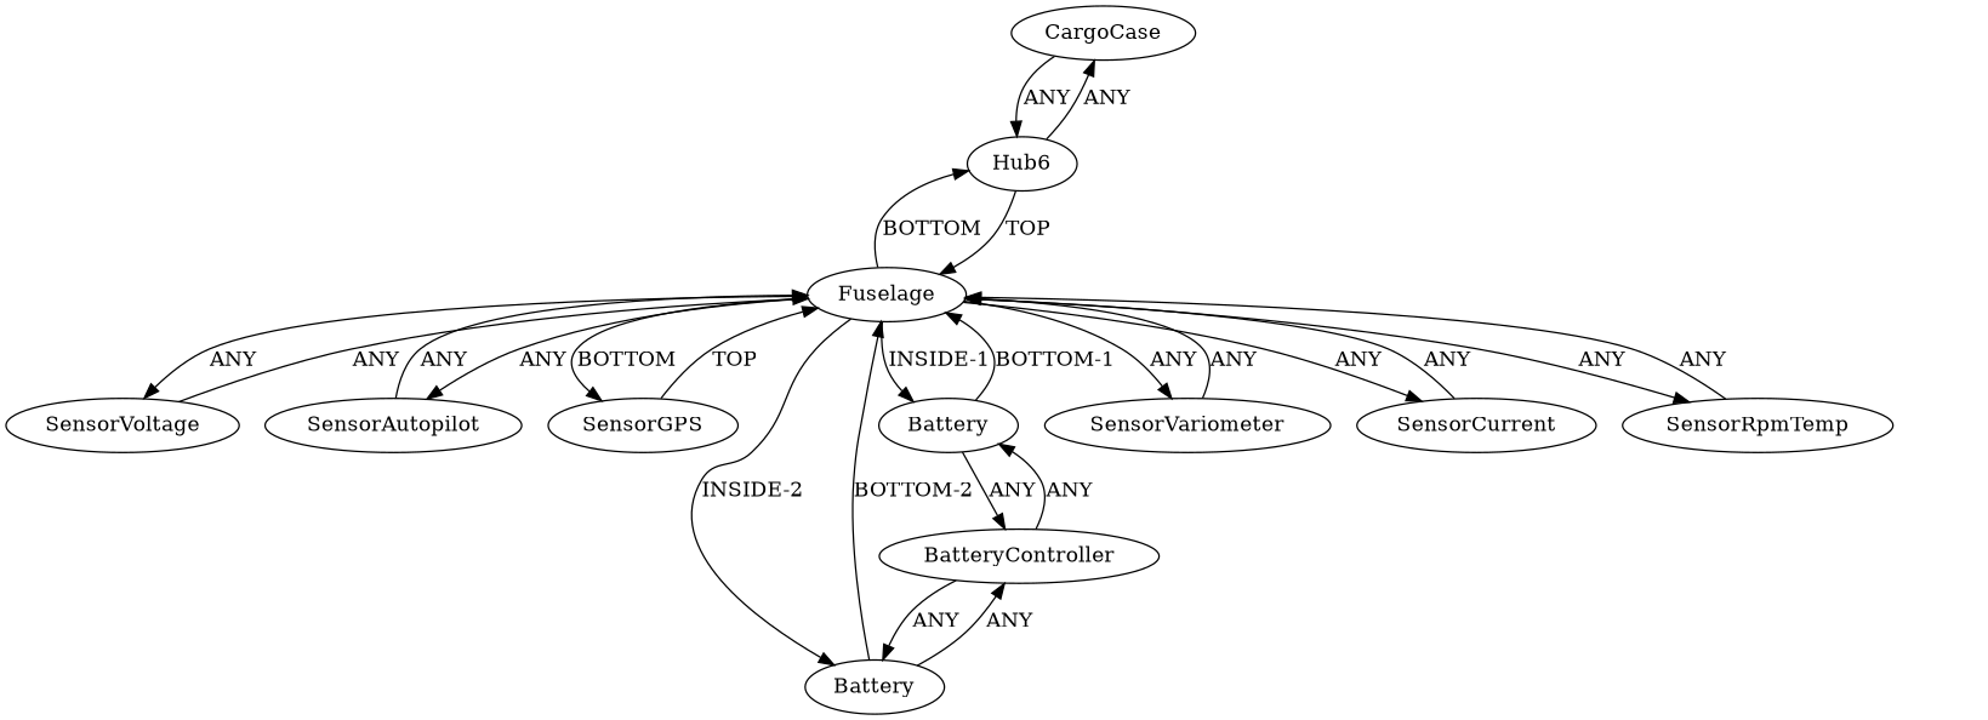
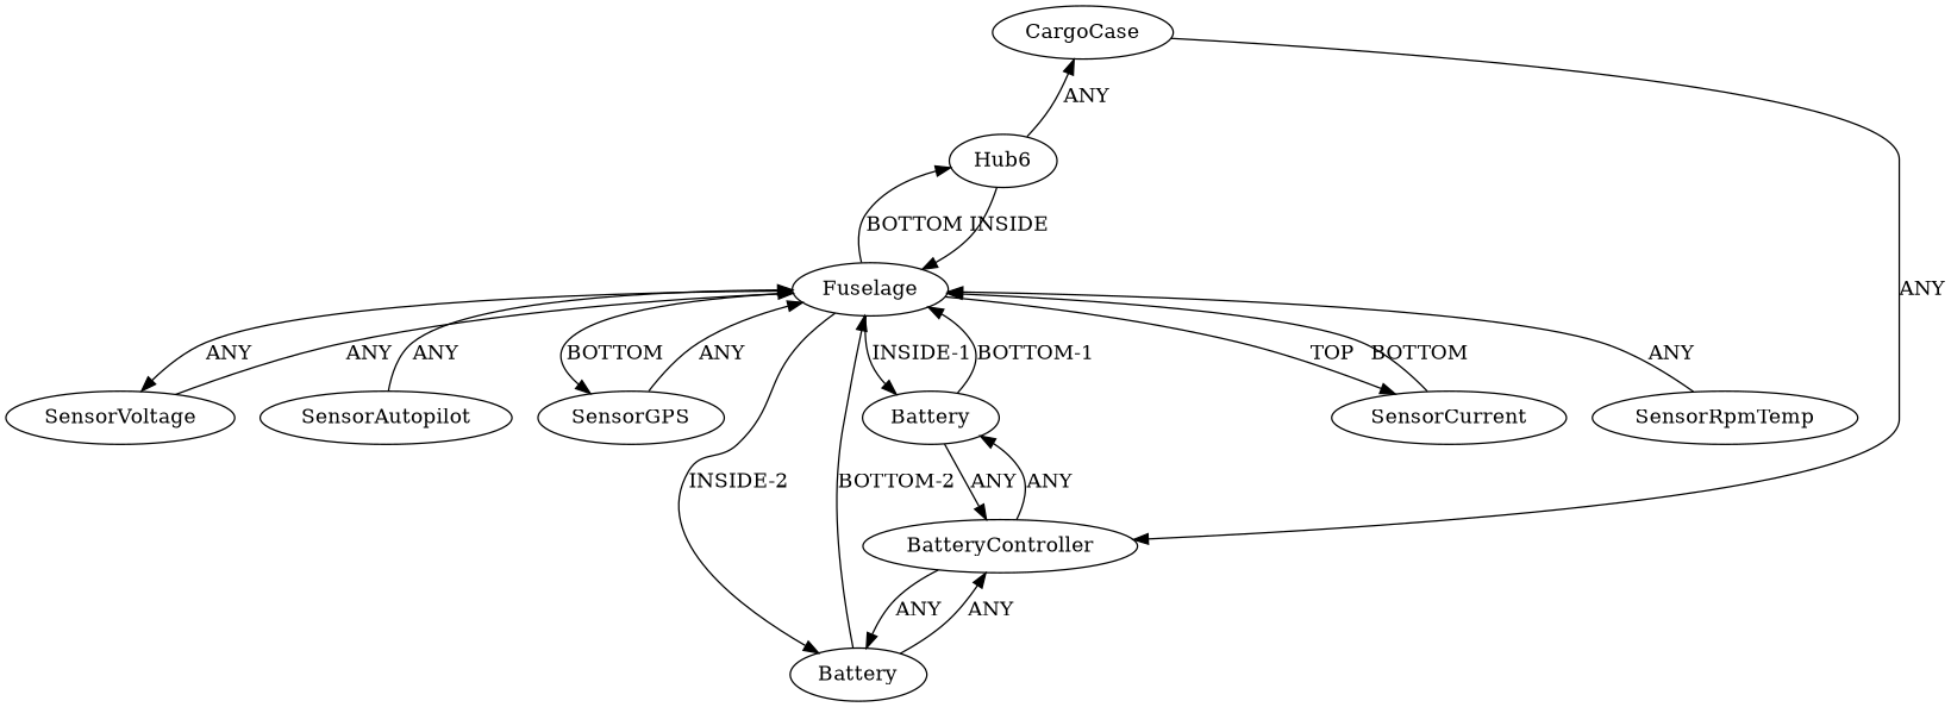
  digraph {
    n1 [instance=CargoCase_instance_1 label=CargoCase]
    n2 [instance=Hub3_instance_4 label=Hub6]
    n3 [instance=Fuselage_instance_1 label=Fuselage]
    n4 [instance=SensorAutopilot_instance_1 label=SensorAutopilot]
    n5 [instance=SensorVoltage_instance_1 label=SensorVoltage]
    n6 [instance=SensorGPS_instance_1 label=SensorGPS]
    n7 [instance=Battery_instance_1 label=Battery]
-   n8 [instance=SensorVariometer_instance_1 label=SensorVariometer]
    n9 [instance=Battery_instance_2 label=Battery]
    n10 [instance=SensorCurrent_instance_1 label=SensorCurrent]
    n11 [instance=SensorRpmTemp_instance_1 label=SensorRpmTemp]
    n12 [instance=BatteryController_instance_1 label=BatteryController]
-   n1 -> n2 [label=ANY]
+   n1 -> n12 [label=ANY]
    n2 -> n1 [label=ANY]
-   n2 -> n3 [label=TOP]
+   n2 -> n3 [label=INSIDE]
    n3 -> n2 [label=BOTTOM]
-   n3 -> n4 [label=ANY]
    n3 -> n5 [label=ANY]
    n3 -> n6 [label=BOTTOM]
    n3 -> n7 [label="INSIDE-1"]
-   n3 -> n8 [label=ANY]
    n3 -> n9 [label="INSIDE-2"]
-   n3 -> n10 [label=ANY]
-   n3 -> n11 [label=ANY]
+   n3 -> n10 [label=TOP]
    n4 -> n3 [label=ANY]
    n5 -> n3 [label=ANY]
-   n6 -> n3 [label=TOP]
+   n6 -> n3 [label=ANY]
    n7 -> n3 [label="BOTTOM-1"]
    n7 -> n12 [label=ANY]
-   n8 -> n3 [label=ANY]
    n9 -> n3 [label="BOTTOM-2"]
    n9 -> n12 [label=ANY]
-   n10 -> n3 [label=ANY]
+   n10 -> n3 [label=BOTTOM]
    n11 -> n3 [label=ANY]
    n12 -> n7 [label=ANY]
    n12 -> n9 [label=ANY]
  }
